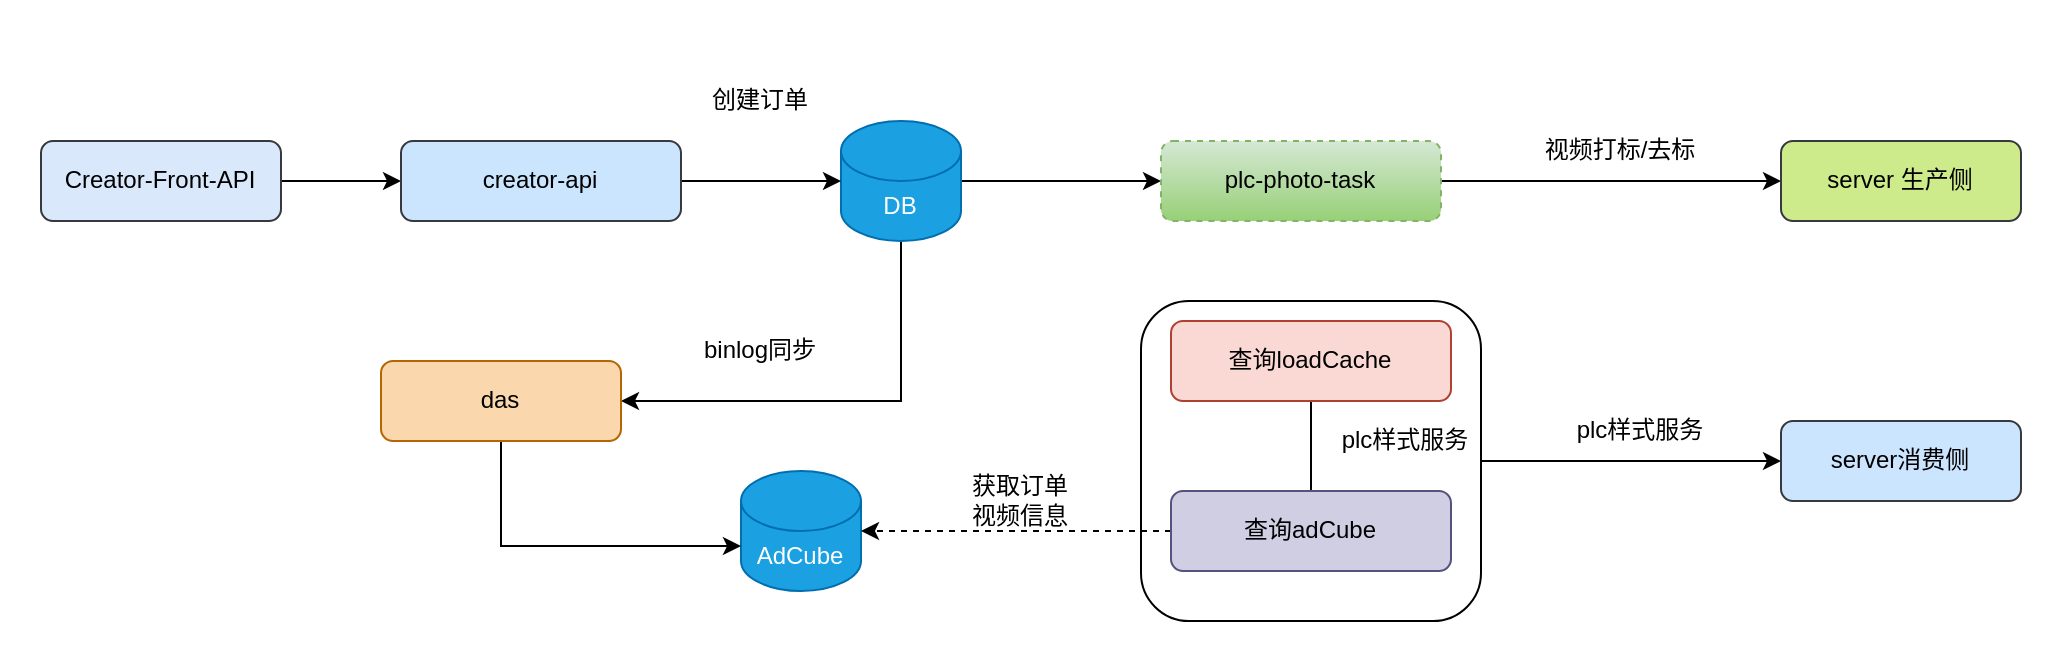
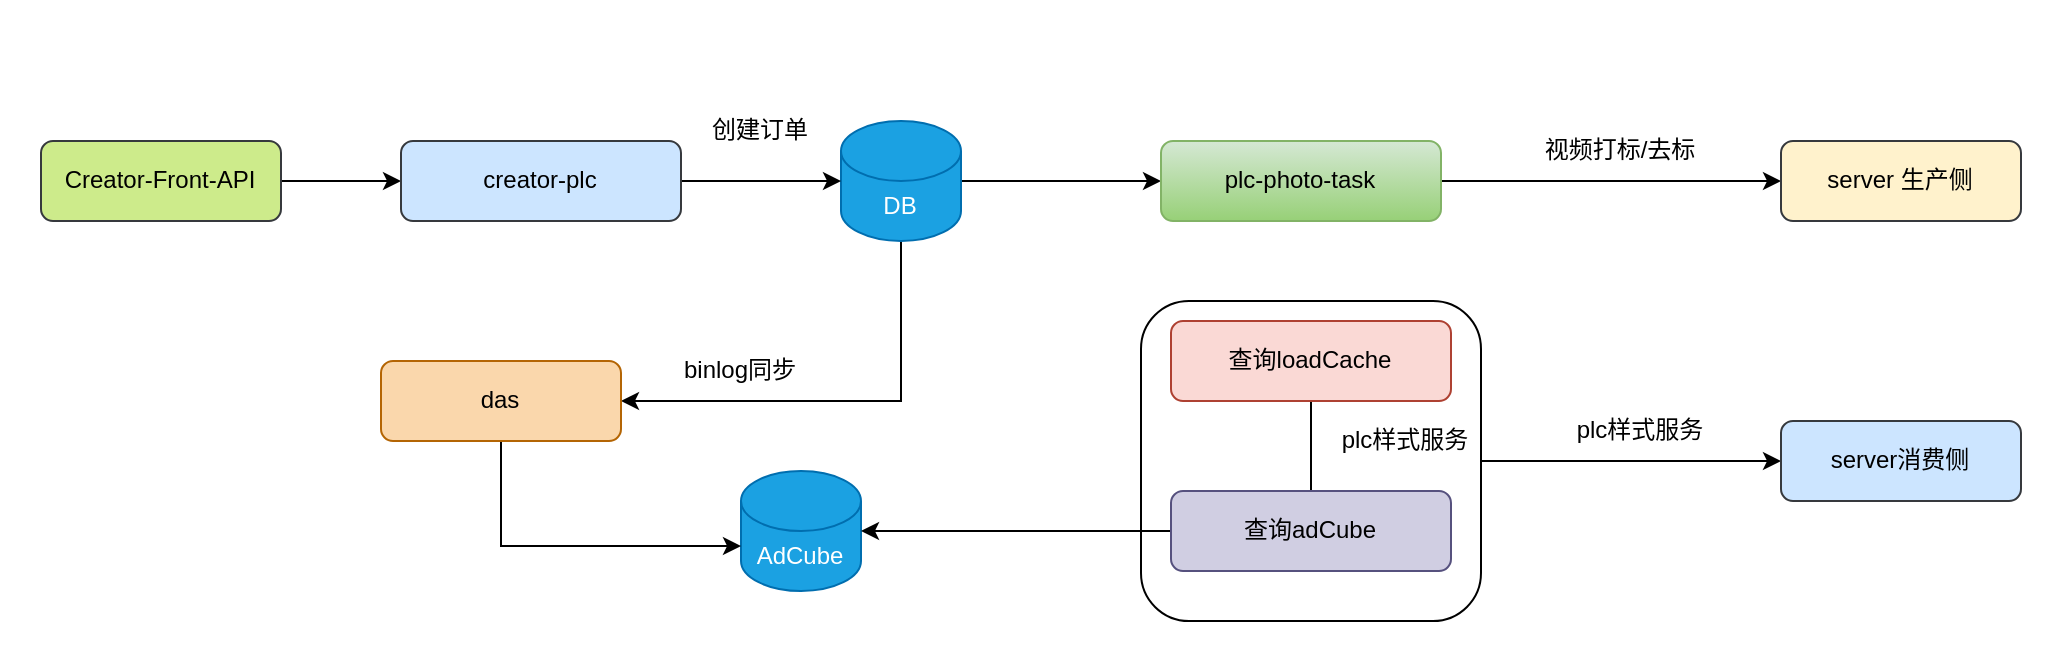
  <mxCell id="0" />
  <mxCell id="1" parent="0" />
  <mxCell id="2" style="edgeStyle=orthogonalEdgeStyle;rounded=0;orthogonalLoop=1;jettySize=auto;html=1;entryX=0;entryY=0.5;entryDx=0;entryDy=0;" edge="1" parent="1" source="3" target="19"><mxGeometry relative="1" as="geometry" /></mxCell>
  <mxCell id="3" value="" style="rounded=1;whiteSpace=wrap;html=1;" vertex="1" parent="1"><mxGeometry x="570" y="150" width="170" height="160" as="geometry" /></mxCell>
  <mxCell id="4" style="edgeStyle=orthogonalEdgeStyle;rounded=0;orthogonalLoop=1;jettySize=auto;html=1;entryX=0;entryY=0.5;entryDx=0;entryDy=0;" edge="1" parent="1" source="5" target="17"><mxGeometry relative="1" as="geometry" /></mxCell>
- <mxCell id="5" value="Creator-Front-API" style="rounded=1;whiteSpace=wrap;html=1;fillColor=#dae8fc;strokeColor=#36393d;" vertex="1" parent="1"><mxGeometry x="20" y="70" width="120" height="40" as="geometry" /></mxCell>
+ <mxCell id="5" value="Creator-Front-API" style="rounded=1;whiteSpace=wrap;html=1;fillColor=#cdeb8b;strokeColor=#36393d;" vertex="1" parent="1"><mxGeometry x="20" y="70" width="120" height="40" as="geometry" /></mxCell>
  <mxCell id="6" style="edgeStyle=orthogonalEdgeStyle;rounded=0;orthogonalLoop=1;jettySize=auto;html=1;exitX=0.5;exitY=1;exitDx=0;exitDy=0;" edge="1" parent="1"><mxGeometry relative="1" as="geometry"><mxPoint x="450" y="20" as="sourcePoint" /><mxPoint x="450" y="20" as="targetPoint" /></mxGeometry></mxCell>
  <mxCell id="7" value="" style="edgeStyle=orthogonalEdgeStyle;rounded=0;orthogonalLoop=1;jettySize=auto;html=1;endArrow=none;" edge="1" parent="1" source="8" target="25"><mxGeometry relative="1" as="geometry" /></mxCell>
  <mxCell id="8" value="查询loadCache" style="rounded=1;whiteSpace=wrap;html=1;fillColor=#fad9d5;strokeColor=#ae4132;" vertex="1" parent="1"><mxGeometry x="585" y="160" width="140" height="40" as="geometry" /></mxCell>
  <mxCell id="9" style="edgeStyle=orthogonalEdgeStyle;rounded=0;orthogonalLoop=1;jettySize=auto;html=1;entryX=0;entryY=0.5;entryDx=0;entryDy=0;" edge="1" parent="1" source="11" target="15"><mxGeometry relative="1" as="geometry" /></mxCell>
  <mxCell id="10" style="edgeStyle=orthogonalEdgeStyle;rounded=0;orthogonalLoop=1;jettySize=auto;html=1;entryX=1;entryY=0.5;entryDx=0;entryDy=0;" edge="1" parent="1" source="11" target="21"><mxGeometry relative="1" as="geometry"><Array as="points"><mxPoint x="450" y="200" /></Array></mxGeometry></mxCell>
  <mxCell id="11" value="DB" style="shape=cylinder3;whiteSpace=wrap;html=1;boundedLbl=1;backgroundOutline=1;size=15;fillColor=#1ba1e2;fontColor=#ffffff;strokeColor=#006EAF;" vertex="1" parent="1"><mxGeometry x="420" y="60" width="60" height="60" as="geometry" /></mxCell>
  <mxCell id="12" value="AdCube" style="shape=cylinder3;whiteSpace=wrap;html=1;boundedLbl=1;backgroundOutline=1;size=15;fillColor=#1ba1e2;fontColor=#ffffff;strokeColor=#006EAF;" vertex="1" parent="1"><mxGeometry x="370" y="235" width="60" height="60" as="geometry" /></mxCell>
  <mxCell id="13" style="edgeStyle=orthogonalEdgeStyle;rounded=0;orthogonalLoop=1;jettySize=auto;html=1;exitX=0.5;exitY=1;exitDx=0;exitDy=0;exitPerimeter=0;" edge="1" parent="1" source="11" target="11"><mxGeometry relative="1" as="geometry" /></mxCell>
  <mxCell id="14" style="edgeStyle=orthogonalEdgeStyle;rounded=0;orthogonalLoop=1;jettySize=auto;html=1;entryX=0;entryY=0.5;entryDx=0;entryDy=0;" edge="1" parent="1" source="15" target="18"><mxGeometry relative="1" as="geometry" /></mxCell>
- <mxCell id="15" value="plc-photo-task" style="rounded=1;whiteSpace=wrap;html=1;fillColor=#d5e8d4;gradientColor=#97d077;strokeColor=#82b366;dashed=1;" vertex="1" parent="1"><mxGeometry x="580" y="70" width="140" height="40" as="geometry" /></mxCell>
+ <mxCell id="15" value="plc-photo-task" style="rounded=1;whiteSpace=wrap;html=1;fillColor=#d5e8d4;gradientColor=#97d077;strokeColor=#82b366;" vertex="1" parent="1"><mxGeometry x="580" y="70" width="140" height="40" as="geometry" /></mxCell>
  <mxCell id="16" style="edgeStyle=orthogonalEdgeStyle;rounded=0;orthogonalLoop=1;jettySize=auto;html=1;entryX=0;entryY=0.5;entryDx=0;entryDy=0;entryPerimeter=0;" edge="1" parent="1" source="17" target="11"><mxGeometry relative="1" as="geometry" /></mxCell>
- <mxCell id="17" value="creator-api" style="rounded=1;whiteSpace=wrap;html=1;fillColor=#cce5ff;strokeColor=#36393d;" vertex="1" parent="1"><mxGeometry y="70" width="140" height="40" as="geometry" x="200" /></mxCell>
- <mxCell id="18" value="server 生产侧" style="rounded=1;whiteSpace=wrap;html=1;fillColor=#cdeb8b;strokeColor=#36393d;" vertex="1" parent="1"><mxGeometry x="890" y="70" width="120" height="40" as="geometry" /></mxCell>
+ <mxCell id="17" value="creator-plc" style="rounded=1;whiteSpace=wrap;html=1;fillColor=#cce5ff;strokeColor=#36393d;" vertex="1" parent="1"><mxGeometry y="70" width="140" height="40" as="geometry" x="200" /></mxCell>
+ <mxCell id="18" value="server 生产侧" style="rounded=1;whiteSpace=wrap;html=1;fillColor=#fff2cc;strokeColor=#36393d;" vertex="1" parent="1"><mxGeometry x="890" y="70" width="120" height="40" as="geometry" /></mxCell>
  <mxCell id="19" value="server消费侧" style="rounded=1;whiteSpace=wrap;html=1;fillColor=#cce5ff;strokeColor=#36393d;" vertex="1" parent="1"><mxGeometry x="890" y="210" width="120" height="40" as="geometry" /></mxCell>
  <mxCell id="20" style="edgeStyle=orthogonalEdgeStyle;rounded=0;orthogonalLoop=1;jettySize=auto;html=1;entryX=0;entryY=0;entryDx=0;entryDy=37.5;entryPerimeter=0;" edge="1" parent="1" source="21" target="12"><mxGeometry relative="1" as="geometry"><Array as="points"><mxPoint x="250" y="273" /></Array></mxGeometry></mxCell>
  <mxCell id="21" value="das" style="rounded=1;whiteSpace=wrap;html=1;fillColor=#fad7ac;strokeColor=#b46504;" vertex="1" parent="1"><mxGeometry x="190" y="180" width="120" height="40" as="geometry" /></mxCell>
- <mxCell id="22" value="创建订单" style="text;html=1;strokeColor=none;fillColor=none;align=center;verticalAlign=middle;whiteSpace=wrap;rounded=0;" vertex="1" parent="1"><mxGeometry x="350" y="35" width="60" height="30" as="geometry" /></mxCell>
- <mxCell id="23" value="binlog同步" style="text;html=1;strokeColor=none;fillColor=none;align=center;verticalAlign=middle;whiteSpace=wrap;rounded=0;" vertex="1" parent="1"><mxGeometry x="350" y="160" width="60" height="30" as="geometry" /></mxCell>
- <mxCell id="24" style="edgeStyle=orthogonalEdgeStyle;rounded=0;orthogonalLoop=1;jettySize=auto;html=1;entryX=1;entryY=0.5;entryDx=0;entryDy=0;entryPerimeter=0;dashed=1;" edge="1" parent="1" source="25" target="12"><mxGeometry relative="1" as="geometry" /></mxCell>
+ <mxCell id="22" value="创建订单" style="text;html=1;strokeColor=none;fillColor=none;align=center;verticalAlign=middle;whiteSpace=wrap;rounded=0;" vertex="1" parent="1"><mxGeometry x="350" y="50" width="60" height="30" as="geometry" /></mxCell>
+ <mxCell id="23" value="binlog同步" style="text;html=1;strokeColor=none;fillColor=none;align=center;verticalAlign=middle;whiteSpace=wrap;rounded=0;" vertex="1" parent="1"><mxGeometry x="340" y="170" width="60" height="30" as="geometry" /></mxCell>
+ <mxCell id="24" style="edgeStyle=orthogonalEdgeStyle;rounded=0;orthogonalLoop=1;jettySize=auto;html=1;entryX=1;entryY=0.5;entryDx=0;entryDy=0;entryPerimeter=0;" edge="1" parent="1" source="25" target="12"><mxGeometry relative="1" as="geometry" /></mxCell>
  <mxCell id="25" value="查询adCube" style="rounded=1;whiteSpace=wrap;html=1;fillColor=#d0cee2;strokeColor=#56517e;" vertex="1" parent="1"><mxGeometry x="585" y="245" width="140" height="40" as="geometry" /></mxCell>
  <mxCell id="26" style="edgeStyle=orthogonalEdgeStyle;rounded=0;orthogonalLoop=1;jettySize=auto;html=1;exitX=0.5;exitY=1;exitDx=0;exitDy=0;" edge="1" parent="1" source="3" target="3"><mxGeometry relative="1" as="geometry" /></mxCell>
  <mxCell id="27" value="plc样式服务" style="text;html=1;strokeColor=none;fillColor=none;align=center;verticalAlign=middle;whiteSpace=wrap;rounded=0;" vertex="1" parent="1"><mxGeometry x="665" y="205" width="75" height="30" as="geometry" /></mxCell>
- <mxCell id="28" value="获取订单视频信息" style="text;html=1;strokeColor=none;fillColor=none;align=center;verticalAlign=middle;whiteSpace=wrap;rounded=0;" vertex="1" parent="1"><mxGeometry x="480" y="235" width="60" height="30" as="geometry" /></mxCell>
  <mxCell id="29" value="视频打标/去标" style="text;html=1;strokeColor=none;fillColor=none;align=center;verticalAlign=middle;whiteSpace=wrap;rounded=0;" vertex="1" parent="1"><mxGeometry x="770" y="60" width="80" height="30" as="geometry" /></mxCell>
  <mxCell id="30" value="plc样式服务" style="text;html=1;strokeColor=none;fillColor=none;align=center;verticalAlign=middle;whiteSpace=wrap;rounded=0;" vertex="1" parent="1"><mxGeometry x="780" y="200" width="80" height="30" as="geometry" /></mxCell>
